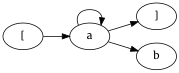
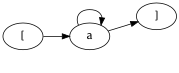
  digraph {
    fontname=Merriweather
    rankdir=LR
    node [fontname=Merriweather]
    edge [fontname=Merriweather]
    n1 [label="["]
    n2 [label=a]
    n3 [label="]"]
-   n4 [label=b]
    n1 -> n2
    n2 -> n2
    n2 -> n3
-   n2 -> n4
  }
